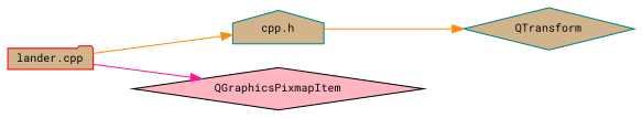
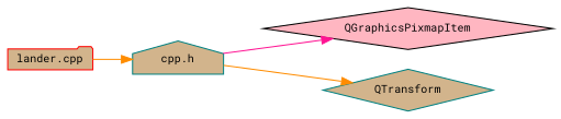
  digraph {
    fontname="Roboto Mono"
    rankdir=LR
    node [color=teal fillcolor=tan fontname="Roboto Mono" fontsize=10 shape=diamond style=filled]
    edge [color=darkorange fontname="Roboto Mono" fontsize=10 labelfontname=Helvetica labelfontsize=10 style=solid]
    n1 [color=red fontcolor=black height=0.2 label="lander.cpp" shape=folder width=0.4]
    n2 [height=0.2 label="cpp.h" shape=house width=0.4]
    n3 [color=black fillcolor=lightpink height=0.2 label=QGraphicsPixmapItem width=0.4]
    n4 [height=0.2 label=QTransform width=0.4]
    n1 -> n2
-   n1 -> n3 [color=deeppink]
+   n2 -> n3 [color=deeppink]
    n2 -> n4
  }
